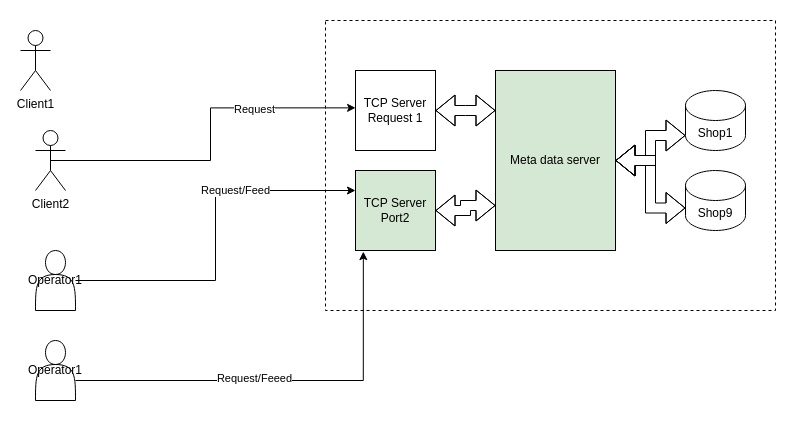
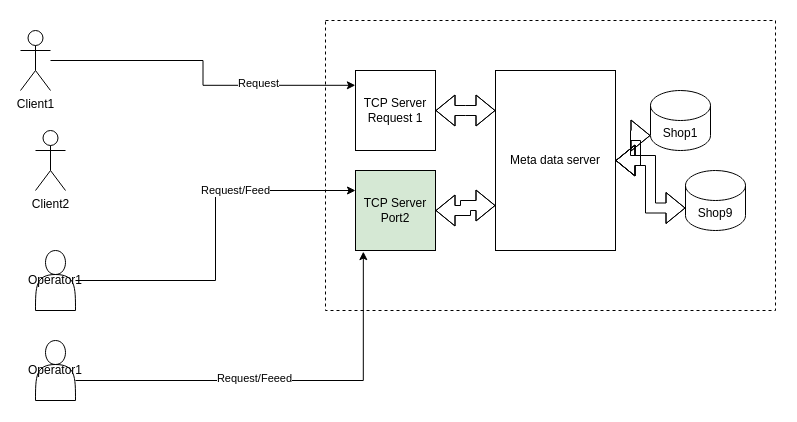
  <mxCell id="0" />
  <mxCell id="1" parent="0" />
  <mxCell id="2" value="" style="rounded=0;whiteSpace=wrap;html=1;dashed=1;" vertex="1" parent="1"><mxGeometry x="325" y="20" width="450" height="290" as="geometry" /></mxCell>
- <mxCell id="3" value="Shop1" style="shape=cylinder3;whiteSpace=wrap;html=1;boundedLbl=1;backgroundOutline=1;size=15;" vertex="1" parent="1"><mxGeometry x="685" y="90" width="60" height="60" as="geometry" /></mxCell>
+ <mxCell id="3" value="Shop1" style="shape=cylinder3;whiteSpace=wrap;html=1;boundedLbl=1;backgroundOutline=1;size=15;" vertex="1" parent="1"><mxGeometry x="650" y="90" width="60" height="60" as="geometry" /></mxCell>
  <mxCell id="4" style="edgeStyle=orthogonalEdgeStyle;shape=flexArrow;rounded=0;orthogonalLoop=1;jettySize=auto;html=1;shadow=0;startArrow=block;" edge="1" parent="1" source="5"><mxGeometry relative="1" as="geometry"><mxPoint x="495" y="110" as="targetPoint" /></mxGeometry></mxCell>
  <mxCell id="5" value="TCP Server Request 1" style="whiteSpace=wrap;html=1;aspect=fixed;" vertex="1" parent="1"><mxGeometry x="355" y="70" width="80" height="80" as="geometry" /></mxCell>
+ <mxCell id="6" style="edgeStyle=orthogonalEdgeStyle;rounded=0;orthogonalLoop=1;jettySize=auto;html=1;entryX=-0.002;entryY=0.185;entryDx=0;entryDy=0;entryPerimeter=0;" edge="1" parent="1" source="8" target="5"><mxGeometry relative="1" as="geometry" /></mxCell>
+ <mxCell id="7" value="Request" style="edgeLabel;html=1;align=center;verticalAlign=middle;resizable=0;points=[];" vertex="1" connectable="0" parent="6"><mxGeometry x="0.407" y="2" relative="1" as="geometry"><mxPoint as="offset" /></mxGeometry></mxCell>
  <mxCell id="8" value="Client1" style="shape=umlActor;verticalLabelPosition=bottom;verticalAlign=top;html=1;outlineConnect=0;" vertex="1" parent="1"><mxGeometry x="20" y="30" width="30" height="60" as="geometry" /></mxCell>
- <mxCell id="9" style="edgeStyle=orthogonalEdgeStyle;rounded=0;orthogonalLoop=1;jettySize=auto;html=1;exitX=0.5;exitY=0.5;exitDx=0;exitDy=0;exitPerimeter=0;entryX=0.001;entryY=0.467;entryDx=0;entryDy=0;entryPerimeter=0;" edge="1" parent="1" source="11" target="5"><mxGeometry relative="1" as="geometry" /></mxCell>
- <mxCell id="10" value="Request" style="edgeLabel;html=1;align=center;verticalAlign=middle;resizable=0;points=[];" vertex="1" connectable="0" parent="9"><mxGeometry x="0.432" y="-1" relative="1" as="geometry"><mxPoint as="offset" /></mxGeometry></mxCell>
  <mxCell id="11" value="Client2" style="shape=umlActor;verticalLabelPosition=bottom;verticalAlign=top;html=1;outlineConnect=0;" vertex="1" parent="1"><mxGeometry x="35" y="130" width="30" height="60" as="geometry" /></mxCell>
  <mxCell id="12" style="edgeStyle=orthogonalEdgeStyle;rounded=0;orthogonalLoop=1;jettySize=auto;html=1;entryX=0;entryY=0.25;entryDx=0;entryDy=0;" edge="1" parent="1" source="14" target="19"><mxGeometry relative="1" as="geometry"><mxPoint x="305" y="280" as="targetPoint" /></mxGeometry></mxCell>
  <mxCell id="13" value="Request/Feed" style="edgeLabel;html=1;align=center;verticalAlign=middle;resizable=0;points=[];" vertex="1" connectable="0" parent="12"><mxGeometry x="0.348" y="1" relative="1" as="geometry"><mxPoint as="offset" /></mxGeometry></mxCell>
  <mxCell id="14" value="Operator1" style="shape=actor;whiteSpace=wrap;html=1;" vertex="1" parent="1"><mxGeometry x="35" y="250" width="40" height="60" as="geometry" /></mxCell>
  <mxCell id="15" style="edgeStyle=orthogonalEdgeStyle;rounded=0;orthogonalLoop=1;jettySize=auto;html=1;entryX=0.098;entryY=1.014;entryDx=0;entryDy=0;entryPerimeter=0;" edge="1" parent="1" source="17" target="19"><mxGeometry relative="1" as="geometry"><mxPoint x="365" y="330" as="targetPoint" /><Array as="points"><mxPoint x="363" y="380" /></Array></mxGeometry></mxCell>
  <mxCell id="16" value="Request/Feeed" style="edgeLabel;html=1;align=center;verticalAlign=middle;resizable=0;points=[];" vertex="1" connectable="0" parent="15"><mxGeometry x="-0.146" y="3" relative="1" as="geometry"><mxPoint as="offset" /></mxGeometry></mxCell>
  <mxCell id="17" value="Operator1" style="shape=actor;whiteSpace=wrap;html=1;" vertex="1" parent="1"><mxGeometry x="35" y="340" width="40" height="60" as="geometry" /></mxCell>
  <mxCell id="18" style="edgeStyle=orthogonalEdgeStyle;shape=flexArrow;rounded=0;orthogonalLoop=1;jettySize=auto;html=1;entryX=0;entryY=0.75;entryDx=0;entryDy=0;startArrow=block;" edge="1" parent="1" source="19" target="22"><mxGeometry relative="1" as="geometry" /></mxCell>
  <mxCell id="19" value="TCP Server Port2" style="whiteSpace=wrap;html=1;aspect=fixed;fillColor=#d5e8d4;" vertex="1" parent="1"><mxGeometry x="355" y="170" width="80" height="80" as="geometry" /></mxCell>
  <mxCell id="20" style="edgeStyle=orthogonalEdgeStyle;rounded=0;orthogonalLoop=1;jettySize=auto;html=1;entryX=0;entryY=1;entryDx=0;entryDy=-15;entryPerimeter=0;shape=flexArrow;startArrow=block;" edge="1" parent="1" source="22" target="3"><mxGeometry relative="1" as="geometry" /></mxCell>
  <mxCell id="21" style="edgeStyle=orthogonalEdgeStyle;shape=flexArrow;rounded=0;orthogonalLoop=1;jettySize=auto;html=1;entryX=0;entryY=0;entryDx=0;entryDy=37.5;entryPerimeter=0;startArrow=block;" edge="1" parent="1" source="22" target="23"><mxGeometry relative="1" as="geometry" /></mxCell>
- <mxCell id="22" value="Meta data server" style="rounded=0;whiteSpace=wrap;html=1;fillColor=#d5e8d4;" vertex="1" parent="1"><mxGeometry x="495" y="70" width="120" height="180" as="geometry" /></mxCell>
+ <mxCell id="22" value="Meta data server" style="rounded=0;whiteSpace=wrap;html=1;" vertex="1" parent="1"><mxGeometry x="495" y="70" width="120" height="180" as="geometry" /></mxCell>
  <mxCell id="23" value="Shop9" style="shape=cylinder3;whiteSpace=wrap;html=1;boundedLbl=1;backgroundOutline=1;size=15;" vertex="1" parent="1"><mxGeometry x="685" y="170" width="60" height="60" as="geometry" /></mxCell>
